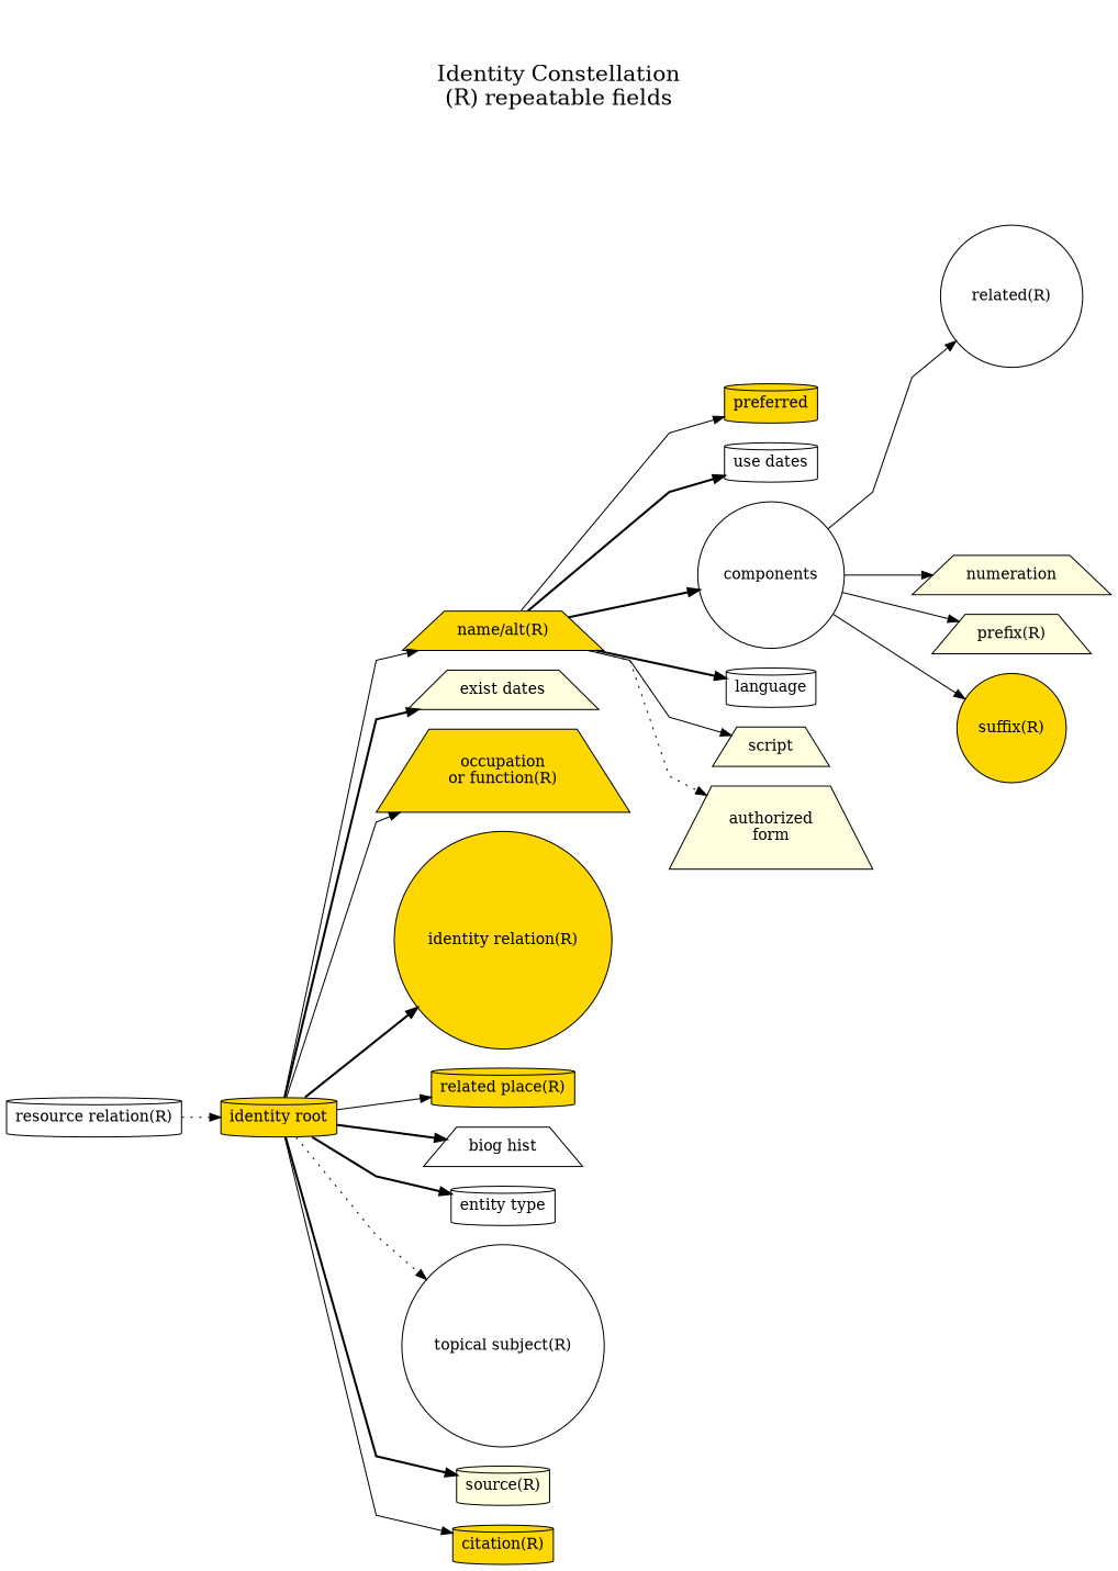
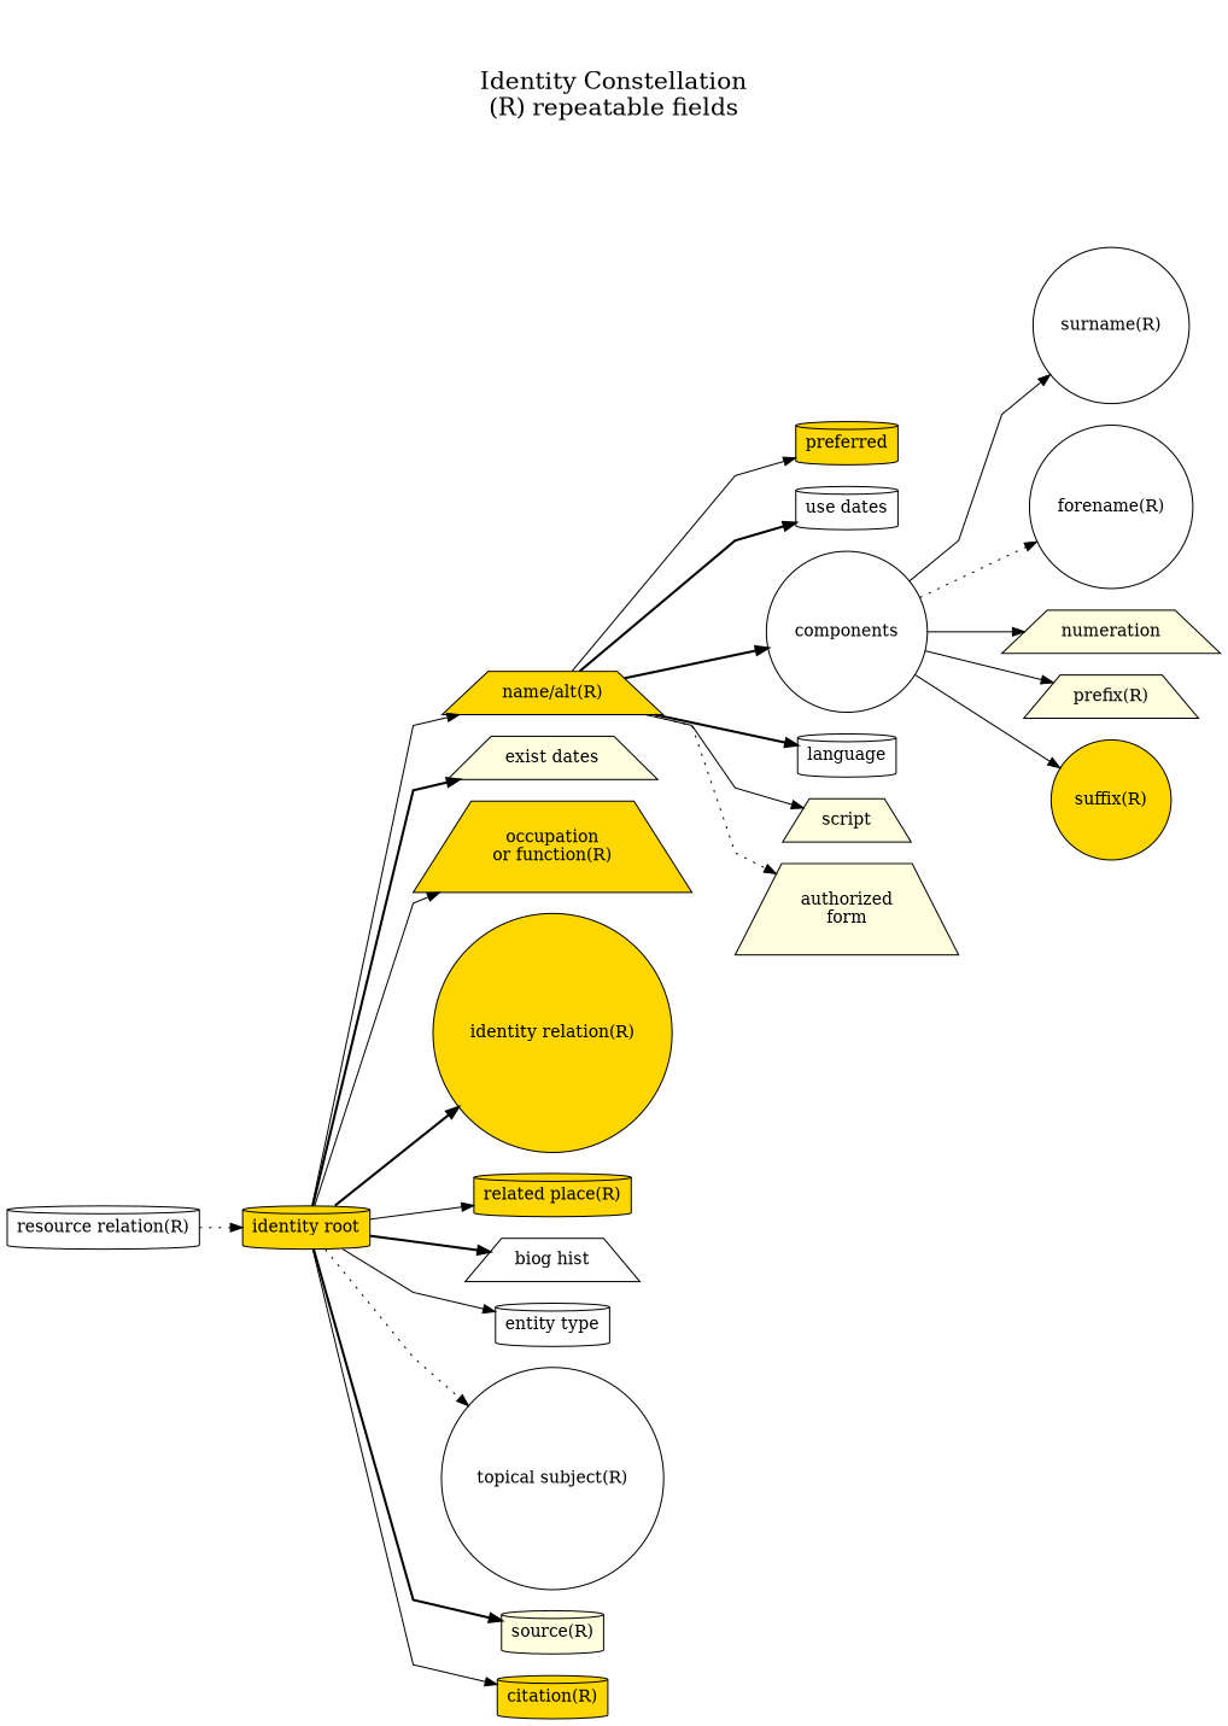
  digraph {
    fontsize=20
    label="\n\nIdentity Constellation\n(R) repeatable fields"
    labelloc=t
    rankdir=LR
    splines=polyline
    node [fillcolor=white shape=cylinder style=filled]
    edge [style=solid]
    n1 [fillcolor=gold label="name/alt(R)" shape=trapezium]
    n2 [fillcolor=gold label=preferred]
    n3 [label="use dates"]
    n4 [label=components shape=circle]
    n5 [label=language]
    n6 [fillcolor=lightyellow label=script shape=trapezium]
    n7 [fillcolor=lightyellow label="authorized\nform" shape=trapezium]
-   n8 [label="related(R)" shape=circle]
+   n8 [label="surname(R)" shape=circle]
+   n9 [label="forename(R)" shape=circle]
    n10 [fillcolor=lightyellow label=numeration shape=trapezium]
    n11 [fillcolor=lightyellow label="prefix(R)" shape=trapezium]
    n12 [fillcolor=gold label="suffix(R)" shape=circle]
    n13 [fillcolor=lightyellow label="exist dates" shape=trapezium]
    n14 [fillcolor=gold label="occupation\nor function(R)" shape=trapezium]
    n15 [fillcolor=gold label="identity relation(R)" shape=circle]
    n16 [label="resource relation(R)"]
    n17 [fillcolor=gold label="identity root"]
    n18 [fillcolor=gold label="related place(R)"]
    n19 [label="biog hist" shape=trapezium]
    n20 [label="entity type"]
    n21 [label="topical subject(R)" shape=circle]
    n22 [fillcolor=lightyellow label="source(R)"]
    n23 [fillcolor=gold label="citation(R)"]
    n1 -> n2
    n1 -> n3 [style=bold]
    n1 -> n4 [style=bold]
    n1 -> n5 [style=bold]
    n1 -> n6
    n1 -> n7 [style=dotted]
    n4 -> n8
+   n4 -> n9 [style=dotted]
    n4 -> n10
    n4 -> n11
    n4 -> n12
    n16 -> n17 [style=dotted]
    n17 -> n1
    n17 -> n13 [style=bold]
    n17 -> n14
    n17 -> n15 [style=bold]
    n17 -> n18
    n17 -> n19 [style=bold]
-   n17 -> n20 [style=bold]
+   n17 -> n20
    n17 -> n21 [style=dotted]
    n17 -> n22 [style=bold]
    n17 -> n23
  }
